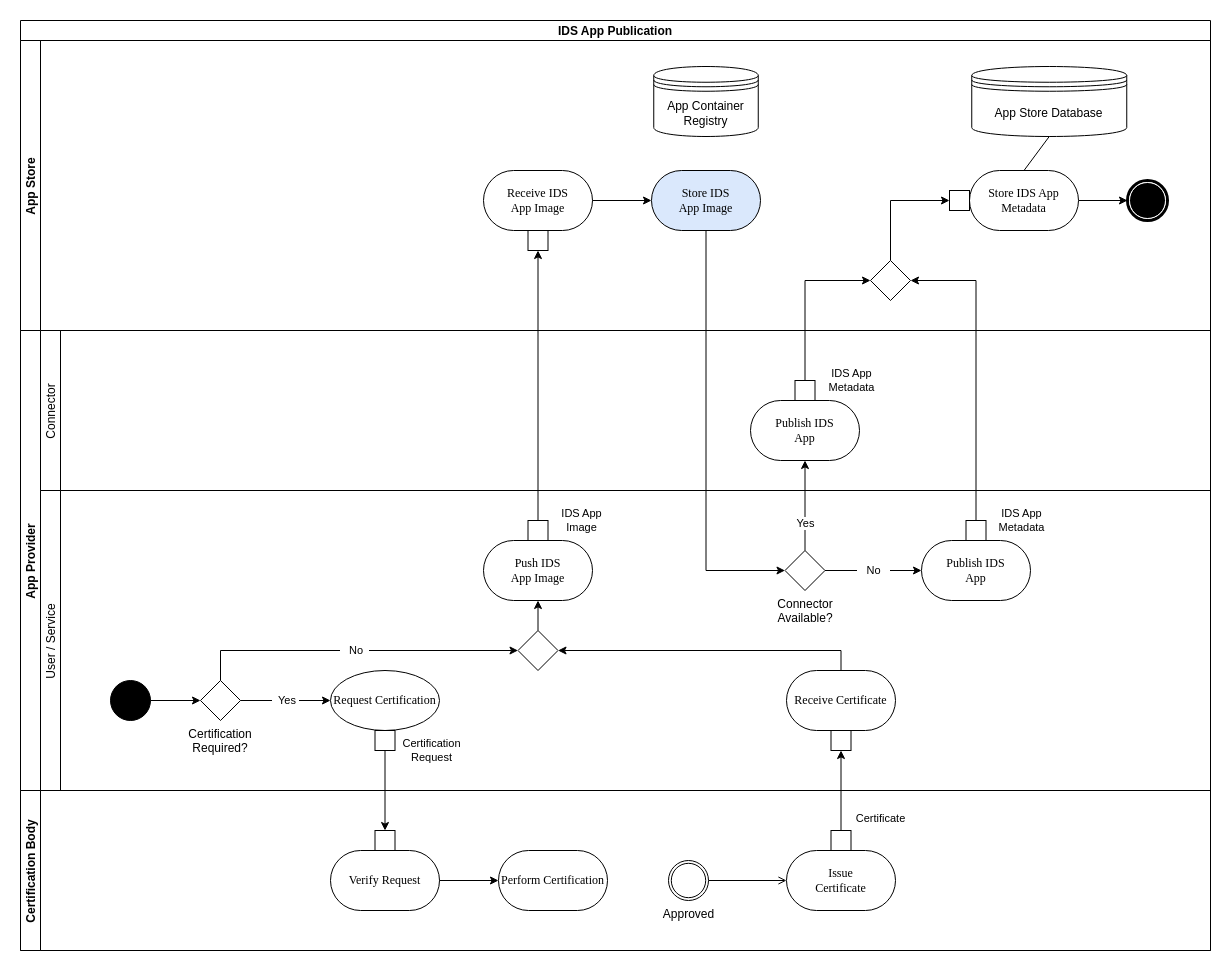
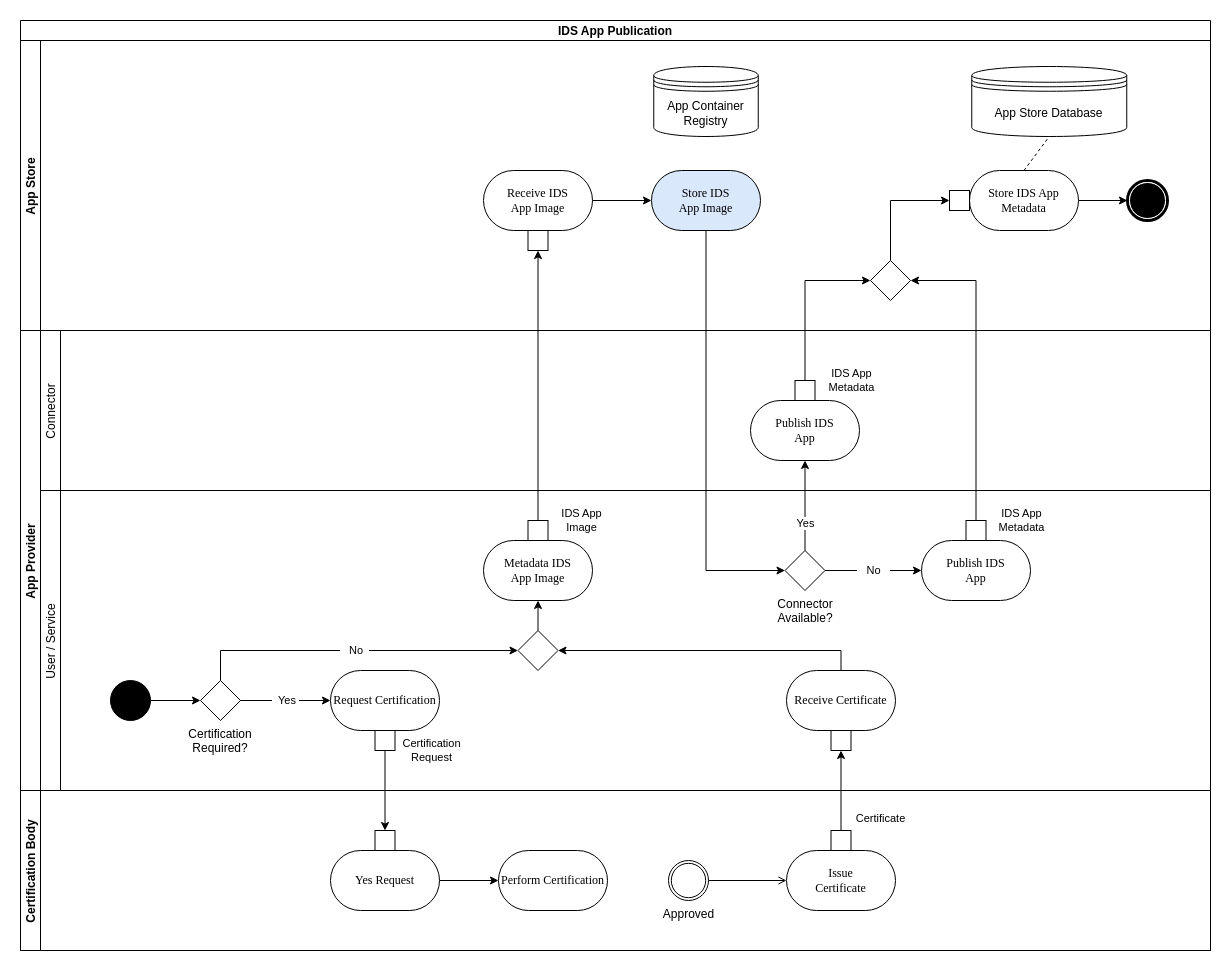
  <mxCell id="0" />
  <mxCell id="1" parent="0" />
  <mxCell id="2" value="IDS App Publication" style="swimlane;childLayout=stackLayout;resizeParent=1;resizeParentMax=0;horizontal=1;startSize=20;horizontalStack=0;fontStyle=1" vertex="1" parent="1"><mxGeometry x="20" y="20" width="1190" height="930" as="geometry" /></mxCell>
  <mxCell id="3" value="App Store" style="swimlane;startSize=20;horizontal=0;" vertex="1" parent="2"><mxGeometry y="20" width="1190" height="290" as="geometry" /></mxCell>
  <mxCell id="4" value="" style="shape=mxgraph.bpmn.shape;html=1;verticalLabelPosition=bottom;labelBackgroundColor=#ffffff;verticalAlign=top;perimeter=ellipsePerimeter;outline=end;symbol=terminate;rounded=0;shadow=0;comic=0;strokeWidth=1;fontFamily=Verdana;fontSize=12;align=center;" vertex="1" parent="3"><mxGeometry x="1107" y="140" width="40" height="40" as="geometry" /></mxCell>
  <mxCell id="5" value="&lt;div&gt;Receive IDS&lt;/div&gt;&lt;div&gt;App Image&lt;br&gt;&lt;/div&gt;" style="rounded=1;whiteSpace=wrap;html=1;shadow=0;comic=0;labelBackgroundColor=none;strokeWidth=1;fontFamily=Verdana;fontSize=12;align=center;arcSize=50;" vertex="1" parent="3"><mxGeometry x="463" y="130" width="109" height="60" as="geometry" /></mxCell>
  <mxCell id="6" value="" style="edgeStyle=none;rounded=0;orthogonalLoop=1;jettySize=auto;html=1;endArrow=classic;endFill=1;" edge="1" parent="3" source="7" target="5"><mxGeometry relative="1" as="geometry" /></mxCell>
  <mxCell id="7" value="" style="rounded=0;whiteSpace=wrap;html=1;strokeColor=default;" vertex="1" parent="3"><mxGeometry x="507.5" y="190" width="20" height="20" as="geometry" /></mxCell>
  <mxCell id="8" value="&lt;div&gt;Store IDS&lt;/div&gt;&lt;div&gt;App Image&lt;br&gt;&lt;/div&gt;" style="rounded=1;whiteSpace=wrap;html=1;shadow=0;comic=0;labelBackgroundColor=none;strokeWidth=1;fontFamily=Verdana;fontSize=12;align=center;arcSize=50;fillColor=#dae8fc;" vertex="1" parent="3"><mxGeometry x="631" y="130" width="109" height="60" as="geometry" /></mxCell>
  <mxCell id="9" style="edgeStyle=orthogonalEdgeStyle;rounded=0;orthogonalLoop=1;jettySize=auto;html=1;entryX=0;entryY=0.5;entryDx=0;entryDy=0;" edge="1" parent="3" source="5" target="8"><mxGeometry relative="1" as="geometry" /></mxCell>
  <mxCell id="10" style="edgeStyle=orthogonalEdgeStyle;rounded=0;orthogonalLoop=1;jettySize=auto;html=1;entryX=0;entryY=0.5;entryDx=0;entryDy=0;" edge="1" parent="3" source="11" target="4"><mxGeometry relative="1" as="geometry" /></mxCell>
  <mxCell id="11" value="&lt;div&gt;Store IDS App Metadata&lt;/div&gt;" style="rounded=1;whiteSpace=wrap;html=1;shadow=0;comic=0;labelBackgroundColor=none;strokeWidth=1;fontFamily=Verdana;fontSize=12;align=center;arcSize=50;" vertex="1" parent="3"><mxGeometry x="949" y="130" width="109" height="60" as="geometry" /></mxCell>
  <mxCell id="12" value="App Store Database" style="shape=datastore;whiteSpace=wrap;html=1;" vertex="1" parent="3"><mxGeometry x="951.25" y="26" width="155" height="70" as="geometry" /></mxCell>
  <mxCell id="13" value="App Container Registry" style="shape=datastore;whiteSpace=wrap;html=1;" vertex="1" parent="3"><mxGeometry x="633.25" y="26" width="104.5" height="70" as="geometry" /></mxCell>
- <mxCell id="14" style="rounded=0;orthogonalLoop=1;jettySize=auto;html=1;entryX=0.5;entryY=1;entryDx=0;entryDy=0;dashed=0;endArrow=none;endFill=0;exitX=0.5;exitY=0;exitDx=0;exitDy=0;" edge="1" parent="3" source="11" target="12"><mxGeometry relative="1" as="geometry"><mxPoint x="705.5" y="122" as="sourcePoint" /><mxPoint x="705.5" y="60" as="targetPoint" /></mxGeometry></mxCell>
+ <mxCell id="14" style="rounded=0;orthogonalLoop=1;jettySize=auto;html=1;entryX=0.5;entryY=1;entryDx=0;entryDy=0;dashed=1;endArrow=none;endFill=0;exitX=0.5;exitY=0;exitDx=0;exitDy=0;" edge="1" parent="3" source="11" target="12"><mxGeometry relative="1" as="geometry"><mxPoint x="705.5" y="122" as="sourcePoint" /><mxPoint x="705.5" y="60" as="targetPoint" /></mxGeometry></mxCell>
  <mxCell id="15" value="" style="rounded=0;whiteSpace=wrap;html=1;strokeColor=default;" vertex="1" parent="3"><mxGeometry x="929" y="150" width="20" height="20" as="geometry" /></mxCell>
  <mxCell id="16" style="edgeStyle=orthogonalEdgeStyle;rounded=0;orthogonalLoop=1;jettySize=auto;html=1;entryX=0;entryY=0.5;entryDx=0;entryDy=0;exitX=0.5;exitY=0;exitDx=0;exitDy=0;" edge="1" parent="3" source="17" target="15"><mxGeometry relative="1" as="geometry" /></mxCell>
  <mxCell id="17" value="" style="rhombus;whiteSpace=wrap;html=1;" vertex="1" parent="3"><mxGeometry x="850" y="220" width="40" height="40" as="geometry" /></mxCell>
  <mxCell id="18" value="App Provider" style="swimlane;startSize=20;horizontal=0;" vertex="1" parent="2"><mxGeometry y="310" width="1190" height="460" as="geometry" /></mxCell>
  <mxCell id="19" value="Connector" style="swimlane;startSize=20;horizontal=0;fontStyle=0" vertex="1" parent="18"><mxGeometry x="20" width="1170" height="160" as="geometry" /></mxCell>
  <mxCell id="20" value="User / Service" style="swimlane;startSize=20;horizontal=0;fontStyle=0" vertex="1" parent="19"><mxGeometry y="160" width="1170" height="300" as="geometry" /></mxCell>
  <mxCell id="21" value="" style="ellipse;whiteSpace=wrap;html=1;rounded=0;shadow=0;comic=0;labelBackgroundColor=none;strokeWidth=1;fillColor=#000000;fontFamily=Verdana;fontSize=12;align=center;" vertex="1" parent="20"><mxGeometry x="70" y="190" width="40" height="40" as="geometry" /></mxCell>
- <mxCell id="22" value="Request Certification" style="ellipse;whiteSpace=wrap;html=1;shadow=0;comic=0;labelBackgroundColor=none;strokeWidth=1;fontFamily=Verdana;fontSize=12;align=center;arcSize=50;" vertex="1" parent="20"><mxGeometry x="290" y="180" width="109" height="60" as="geometry" /></mxCell>
+ <mxCell id="22" value="Request Certification" style="rounded=1;whiteSpace=wrap;html=1;shadow=0;comic=0;labelBackgroundColor=none;strokeWidth=1;fontFamily=Verdana;fontSize=12;align=center;arcSize=50;" vertex="1" parent="20"><mxGeometry x="290" y="180" width="109" height="60" as="geometry" /></mxCell>
  <mxCell id="23" value="" style="rounded=0;whiteSpace=wrap;html=1;strokeColor=default;" vertex="1" parent="20"><mxGeometry x="334.5" y="240" width="20" height="20" as="geometry" /></mxCell>
  <mxCell id="24" value="Certification Required?" style="text;whiteSpace=wrap;html=1;align=center;" vertex="1" parent="20"><mxGeometry x="140" y="230" width="80" height="40" as="geometry" /></mxCell>
  <mxCell id="25" value="" style="rhombus;whiteSpace=wrap;html=1;" vertex="1" parent="20"><mxGeometry x="160" y="190" width="40" height="40" as="geometry" /></mxCell>
  <mxCell id="26" style="edgeStyle=orthogonalEdgeStyle;rounded=0;orthogonalLoop=1;jettySize=auto;html=1;entryX=0;entryY=0.5;entryDx=0;entryDy=0;" edge="1" parent="20" source="21" target="25"><mxGeometry relative="1" as="geometry"><mxPoint x="50" y="-100" as="targetPoint" /></mxGeometry></mxCell>
  <mxCell id="27" value="&amp;nbsp; Yes&amp;nbsp; " style="edgeStyle=orthogonalEdgeStyle;rounded=0;orthogonalLoop=1;jettySize=auto;html=1;entryX=0;entryY=0.5;entryDx=0;entryDy=0;exitX=1;exitY=0.5;exitDx=0;exitDy=0;" edge="1" parent="20" source="25" target="22"><mxGeometry relative="1" as="geometry"><mxPoint as="offset" /><mxPoint x="168" y="-100" as="sourcePoint" /></mxGeometry></mxCell>
  <mxCell id="28" value="Receive Certificate" style="rounded=1;whiteSpace=wrap;html=1;shadow=0;comic=0;labelBackgroundColor=none;strokeWidth=1;fontFamily=Verdana;fontSize=12;align=center;arcSize=50;" vertex="1" parent="20"><mxGeometry x="746" y="180" width="109" height="60" as="geometry" /></mxCell>
  <mxCell id="29" value="" style="rounded=0;whiteSpace=wrap;html=1;strokeColor=default;" vertex="1" parent="20"><mxGeometry x="790.5" y="240" width="20" height="20" as="geometry" /></mxCell>
  <mxCell id="30" value="" style="rhombus;whiteSpace=wrap;html=1;" vertex="1" parent="20"><mxGeometry x="477.5" y="140" width="40" height="40" as="geometry" /></mxCell>
  <mxCell id="31" value="&amp;nbsp;&amp;nbsp; No&amp;nbsp;&amp;nbsp; " style="edgeStyle=orthogonalEdgeStyle;rounded=0;orthogonalLoop=1;jettySize=auto;html=1;entryX=0;entryY=0.5;entryDx=0;entryDy=0;exitX=0.5;exitY=0;exitDx=0;exitDy=0;" edge="1" parent="20" source="25" target="30"><mxGeometry relative="1" as="geometry" /></mxCell>
  <mxCell id="32" style="edgeStyle=orthogonalEdgeStyle;rounded=0;orthogonalLoop=1;jettySize=auto;html=1;entryX=1;entryY=0.5;entryDx=0;entryDy=0;exitX=0.5;exitY=0;exitDx=0;exitDy=0;" edge="1" parent="20" source="28" target="30"><mxGeometry relative="1" as="geometry" /></mxCell>
- <mxCell id="33" value="&lt;div&gt;Push IDS&lt;/div&gt;&lt;div&gt;App Image&lt;/div&gt;" style="rounded=1;whiteSpace=wrap;html=1;shadow=0;comic=0;labelBackgroundColor=none;strokeWidth=1;fontFamily=Verdana;fontSize=12;align=center;arcSize=50;" vertex="1" parent="20"><mxGeometry x="443" y="50" width="109" height="60" as="geometry" /></mxCell>
+ <mxCell id="33" value="&lt;div&gt;Metadata IDS&lt;/div&gt;&lt;div&gt;App Image&lt;/div&gt;" style="rounded=1;whiteSpace=wrap;html=1;shadow=0;comic=0;labelBackgroundColor=none;strokeWidth=1;fontFamily=Verdana;fontSize=12;align=center;arcSize=50;" vertex="1" parent="20"><mxGeometry x="443" y="50" width="109" height="60" as="geometry" /></mxCell>
  <mxCell id="34" style="rounded=0;orthogonalLoop=1;jettySize=auto;html=1;entryX=0.5;entryY=1;entryDx=0;entryDy=0;" edge="1" parent="20" source="30" target="33"><mxGeometry relative="1" as="geometry" /></mxCell>
  <mxCell id="35" value="" style="rounded=0;whiteSpace=wrap;html=1;strokeColor=default;" vertex="1" parent="20"><mxGeometry x="487.5" y="30" width="20" height="20" as="geometry" /></mxCell>
  <mxCell id="36" value="&lt;div&gt;Publish IDS&lt;/div&gt;&lt;div&gt;App&lt;/div&gt;" style="rounded=1;whiteSpace=wrap;html=1;shadow=0;comic=0;labelBackgroundColor=none;strokeWidth=1;fontFamily=Verdana;fontSize=12;align=center;arcSize=50;" vertex="1" parent="20"><mxGeometry x="881" y="50" width="109" height="60" as="geometry" /></mxCell>
  <mxCell id="37" value="" style="rounded=0;whiteSpace=wrap;html=1;strokeColor=default;" vertex="1" parent="20"><mxGeometry x="925.5" y="30" width="20" height="20" as="geometry" /></mxCell>
  <mxCell id="38" value="&amp;nbsp; &amp;nbsp;No&amp;nbsp; &amp;nbsp;" style="edgeStyle=none;rounded=0;orthogonalLoop=1;jettySize=auto;html=1;entryX=0;entryY=0.5;entryDx=0;entryDy=0;" edge="1" parent="20" source="39" target="36"><mxGeometry relative="1" as="geometry" /></mxCell>
  <mxCell id="39" value="" style="rhombus;whiteSpace=wrap;html=1;" vertex="1" parent="20"><mxGeometry x="744.5" y="60" width="40" height="40" as="geometry" /></mxCell>
  <mxCell id="40" value="Connector Available?" style="text;whiteSpace=wrap;html=1;align=center;" vertex="1" parent="20"><mxGeometry x="724.5" y="100" width="80" height="40" as="geometry" /></mxCell>
  <mxCell id="41" value="&lt;div&gt;Publish IDS&lt;/div&gt;&lt;div&gt;App&lt;br&gt;&lt;/div&gt;" style="rounded=1;whiteSpace=wrap;html=1;shadow=0;comic=0;labelBackgroundColor=none;strokeWidth=1;fontFamily=Verdana;fontSize=12;align=center;arcSize=50;" vertex="1" parent="19"><mxGeometry x="710" y="70" width="109" height="60" as="geometry" /></mxCell>
  <mxCell id="42" value="" style="rounded=0;whiteSpace=wrap;html=1;strokeColor=default;" vertex="1" parent="19"><mxGeometry x="754.5" y="50" width="20" height="20" as="geometry" /></mxCell>
  <mxCell id="43" value="Yes" style="rounded=0;orthogonalLoop=1;jettySize=auto;html=1;entryX=0.5;entryY=1;entryDx=0;entryDy=0;" edge="1" parent="19" source="39" target="41"><mxGeometry x="-0.4" relative="1" as="geometry"><mxPoint as="offset" /></mxGeometry></mxCell>
  <mxCell id="44" value="&lt;div&gt;IDS App&lt;/div&gt;&lt;div&gt;Metadata&lt;br&gt;&lt;/div&gt;" style="edgeStyle=orthogonalEdgeStyle;rounded=0;orthogonalLoop=1;jettySize=auto;html=1;entryX=0;entryY=0.5;entryDx=0;entryDy=0;exitX=0.5;exitY=0;exitDx=0;exitDy=0;" edge="1" parent="2" source="42" target="17"><mxGeometry x="-1.0" y="-45" relative="1" as="geometry"><mxPoint x="1" as="offset" /></mxGeometry></mxCell>
  <mxCell id="45" value="IDS App&lt;br&gt;Metadata" style="edgeStyle=orthogonalEdgeStyle;rounded=0;orthogonalLoop=1;jettySize=auto;html=1;entryX=1;entryY=0.5;entryDx=0;entryDy=0;exitX=0.5;exitY=0;exitDx=0;exitDy=0;" edge="1" parent="2" source="37" target="17"><mxGeometry x="-0.998" y="-44" relative="1" as="geometry"><mxPoint x="1" as="offset" /></mxGeometry></mxCell>
  <mxCell id="46" value="Certification Body" style="swimlane;startSize=20;horizontal=0;" vertex="1" parent="2"><mxGeometry y="770" width="1190" height="160" as="geometry" /></mxCell>
- <mxCell id="47" value="Verify Request" style="rounded=1;whiteSpace=wrap;html=1;shadow=0;comic=0;labelBackgroundColor=none;strokeWidth=1;fontFamily=Verdana;fontSize=12;align=center;arcSize=50;" vertex="1" parent="46"><mxGeometry x="310" y="60" width="109" height="60" as="geometry" /></mxCell>
+ <mxCell id="47" value="Yes Request" style="rounded=1;whiteSpace=wrap;html=1;shadow=0;comic=0;labelBackgroundColor=none;strokeWidth=1;fontFamily=Verdana;fontSize=12;align=center;arcSize=50;" vertex="1" parent="46"><mxGeometry x="310" y="60" width="109" height="60" as="geometry" /></mxCell>
  <mxCell id="48" value="Perform Certification" style="rounded=1;whiteSpace=wrap;html=1;shadow=0;comic=0;labelBackgroundColor=none;strokeWidth=1;fontFamily=Verdana;fontSize=12;align=center;arcSize=50;" vertex="1" parent="46"><mxGeometry x="478" y="60" width="109" height="60" as="geometry" /></mxCell>
  <mxCell id="49" style="edgeStyle=orthogonalEdgeStyle;rounded=0;orthogonalLoop=1;jettySize=auto;html=1;entryX=0;entryY=0.5;entryDx=0;entryDy=0;" edge="1" parent="46" source="47" target="48"><mxGeometry relative="1" as="geometry" /></mxCell>
  <mxCell id="50" value="&lt;div&gt;Issue&lt;/div&gt;&lt;div&gt;Certificate&lt;/div&gt;" style="rounded=1;whiteSpace=wrap;html=1;shadow=0;comic=0;labelBackgroundColor=none;strokeWidth=1;fontFamily=Verdana;fontSize=12;align=center;arcSize=50;" vertex="1" parent="46"><mxGeometry x="766" y="60" width="109" height="60" as="geometry" /></mxCell>
  <mxCell id="51" style="edgeStyle=orthogonalEdgeStyle;rounded=0;orthogonalLoop=1;jettySize=auto;html=1;entryX=0;entryY=0.5;entryDx=0;entryDy=0;endArrow=open;" edge="1" parent="46" source="52" target="50"><mxGeometry relative="1" as="geometry" /></mxCell>
  <mxCell id="52" value="Approved" style="points=[[0.145,0.145,0],[0.5,0,0],[0.855,0.145,0],[1,0.5,0],[0.855,0.855,0],[0.5,1,0],[0.145,0.855,0],[0,0.5,0]];shape=mxgraph.bpmn.event;html=1;verticalLabelPosition=bottom;labelBackgroundColor=#ffffff;verticalAlign=top;align=center;perimeter=ellipsePerimeter;outlineConnect=0;aspect=fixed;outline=throwing;symbol=general;" vertex="1" parent="46"><mxGeometry x="648" y="70" width="40" height="40" as="geometry" /></mxCell>
  <mxCell id="53" value="" style="rounded=0;whiteSpace=wrap;html=1;strokeColor=default;" vertex="1" parent="46"><mxGeometry x="354.5" y="40" width="20" height="20" as="geometry" /></mxCell>
  <mxCell id="54" value="" style="rounded=0;whiteSpace=wrap;html=1;strokeColor=default;" vertex="1" parent="46"><mxGeometry x="810.5" y="40" width="20" height="20" as="geometry" /></mxCell>
  <mxCell id="55" value="&lt;div&gt;Certification&lt;/div&gt;&lt;div&gt;Request&lt;/div&gt;" style="edgeStyle=none;rounded=0;orthogonalLoop=1;jettySize=auto;html=1;entryX=0.5;entryY=0;entryDx=0;entryDy=0;" edge="1" parent="2" source="23" target="53"><mxGeometry x="-1" y="46" relative="1" as="geometry"><mxPoint as="offset" /></mxGeometry></mxCell>
  <mxCell id="56" value="Certificate" style="edgeStyle=none;rounded=0;orthogonalLoop=1;jettySize=auto;html=1;" edge="1" parent="2" source="54" target="29"><mxGeometry x="-0.702" y="-39" relative="1" as="geometry"><mxPoint as="offset" /></mxGeometry></mxCell>
  <mxCell id="57" value="&lt;div&gt;IDS App&lt;/div&gt;&lt;div&gt;Image&lt;/div&gt;" style="edgeStyle=none;rounded=0;orthogonalLoop=1;jettySize=auto;html=1;entryX=0.5;entryY=1;entryDx=0;entryDy=0;" edge="1" parent="2" source="35" target="7"><mxGeometry x="-1" y="-42" relative="1" as="geometry"><mxPoint x="1" as="offset" /></mxGeometry></mxCell>
  <mxCell id="58" style="rounded=0;orthogonalLoop=1;jettySize=auto;html=1;entryX=0;entryY=0.5;entryDx=0;entryDy=0;edgeStyle=orthogonalEdgeStyle;exitX=0.5;exitY=1;exitDx=0;exitDy=0;" edge="1" parent="2" source="8" target="39"><mxGeometry relative="1" as="geometry" /></mxCell>
